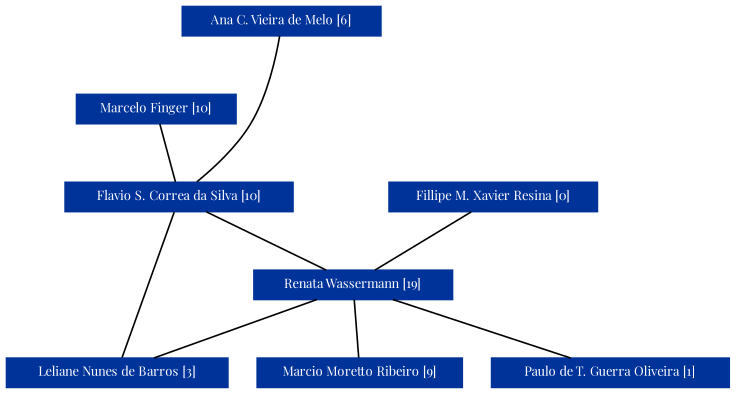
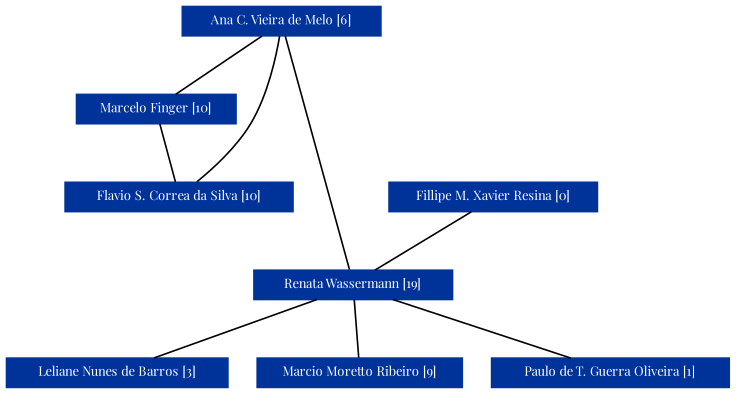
  strict graph {
    fontname="Playfair Display"
    node [color="#003399" fontcolor="#FFFFFF" fontname="Playfair Display" fontsize=8 shape=rectangle style=filled]
    edge [fontname="Playfair Display"]
    n1 [height=0.25 label="Ana C. Vieira de Melo [6]" width=1.6944]
    n2 [height=0.25 label="Marcelo Finger [10]" width=1.3611]
    n3 [height=0.25 label="Flavio S. Correa da Silva [10]" width=1.9444]
    n4 [height=0.25 label="Renata Wassermann [19]" width=1.6944]
    n5 [height=0.25 label="Leliane Nunes de Barros [3]" width=1.8889]
    n6 [height=0.25 label="Marcio Moretto Ribeiro [9]" width=1.75]
    n7 [height=0.25 label="Paulo de T. Guerra Oliveira [1]" width=2.0278]
    n8 [height=0.25 label="Fillipe M. Xavier Resina [0]" width=1.7778]
+   n1 -- n2
    n1 -- n3
    n2 -- n3
-   n3 -- n4
-   n3 -- n5
+   n1 -- n4
    n4 -- n5
    n4 -- n6
    n4 -- n7
    n8 -- n4
  }
